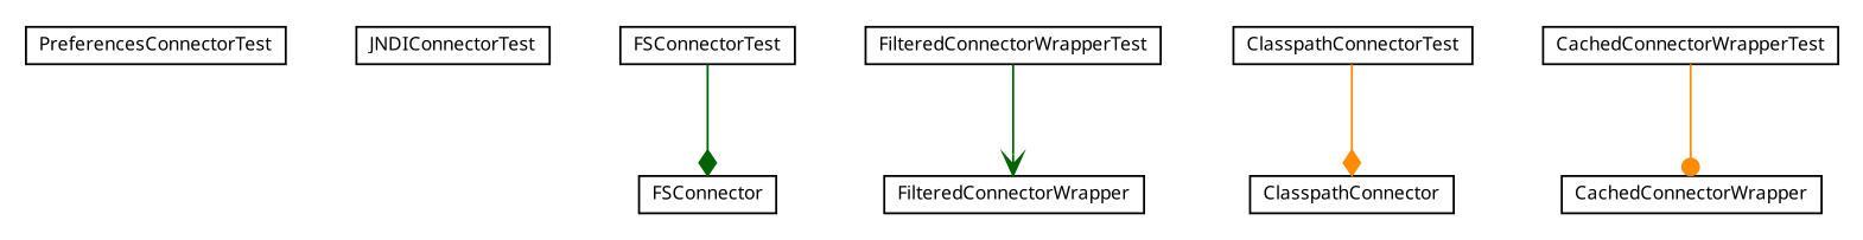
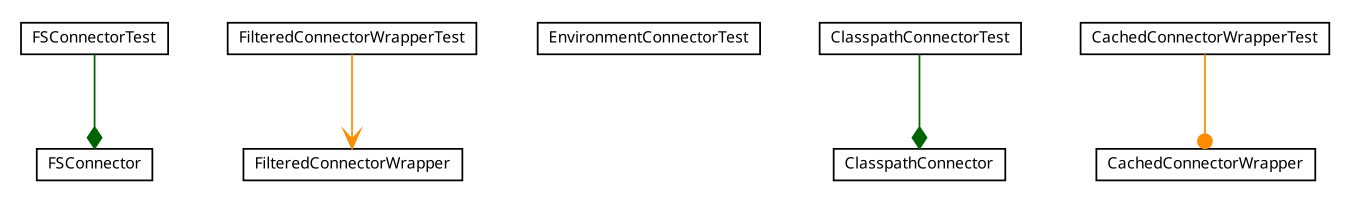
  digraph {
    fontname="Noto Sans"
    nodesep=0.25
    ranksep=0.5
    node [fontcolor=black fontname="Noto Sans" fontsize=9.0 shape=plaintext]
    edge [arrowhead=diamond color=darkgreen fontcolor=black fontname="Noto Sans" fontsize=10.0 headport=p labelfontname=arial labelfontsize=10 tailport=p]
-   n1 [label=<<table title="org.settings4j.connector.PreferencesConnectorTest" border="0" cellborder="1" cellspacing="0" cellpadding="2" port="p" href="./PreferencesConnectorTest.html"> 		<tr><td><table border="0" cellspacing="0" cellpadding="1"> <tr><td align="center" balign="center"> PreferencesConnectorTest </td></tr> 		</table></td></tr> 		</table>>]
-   n2 [label=<<table title="org.settings4j.connector.JNDIConnectorTest" border="0" cellborder="1" cellspacing="0" cellpadding="2" port="p" href="./JNDIConnectorTest.html"> 		<tr><td><table border="0" cellspacing="0" cellpadding="1"> <tr><td align="center" balign="center"> JNDIConnectorTest </td></tr> 		</table></td></tr> 		</table>>]
    n3 [label=<<table title="org.settings4j.connector.FSConnectorTest" border="0" cellborder="1" cellspacing="0" cellpadding="2" port="p" href="./FSConnectorTest.html"> 		<tr><td><table border="0" cellspacing="0" cellpadding="1"> <tr><td align="center" balign="center"> FSConnectorTest </td></tr> 		</table></td></tr> 		</table>>]
    n4 [label=<<table title="org.settings4j.connector.FSConnector" border="0" cellborder="1" cellspacing="0" cellpadding="2" port="p"> 		<tr><td><table border="0" cellspacing="0" cellpadding="1"> <tr><td align="center" balign="center"> FSConnector </td></tr> 		</table></td></tr> 		</table>>]
    n5 [label=<<table title="org.settings4j.connector.FilteredConnectorWrapperTest" border="0" cellborder="1" cellspacing="0" cellpadding="2" port="p" href="./FilteredConnectorWrapperTest.html"> 		<tr><td><table border="0" cellspacing="0" cellpadding="1"> <tr><td align="center" balign="center"> FilteredConnectorWrapperTest </td></tr> 		</table></td></tr> 		</table>>]
    n6 [label=<<table title="org.settings4j.connector.FilteredConnectorWrapper" border="0" cellborder="1" cellspacing="0" cellpadding="2" port="p"> 		<tr><td><table border="0" cellspacing="0" cellpadding="1"> <tr><td align="center" balign="center"> FilteredConnectorWrapper </td></tr> 		</table></td></tr> 		</table>>]
+   n7 [label=<<table title="org.settings4j.connector.EnvironmentConnectorTest" border="0" cellborder="1" cellspacing="0" cellpadding="2" port="p" href="./EnvironmentConnectorTest.html"> 		<tr><td><table border="0" cellspacing="0" cellpadding="1"> <tr><td align="center" balign="center"> EnvironmentConnectorTest </td></tr> 		</table></td></tr> 		</table>>]
    n8 [label=<<table title="org.settings4j.connector.ClasspathConnectorTest" border="0" cellborder="1" cellspacing="0" cellpadding="2" port="p" href="./ClasspathConnectorTest.html"> 		<tr><td><table border="0" cellspacing="0" cellpadding="1"> <tr><td align="center" balign="center"> ClasspathConnectorTest </td></tr> 		</table></td></tr> 		</table>>]
    n9 [label=<<table title="org.settings4j.connector.ClasspathConnector" border="0" cellborder="1" cellspacing="0" cellpadding="2" port="p"> 		<tr><td><table border="0" cellspacing="0" cellpadding="1"> <tr><td align="center" balign="center"> ClasspathConnector </td></tr> 		</table></td></tr> 		</table>>]
    n10 [label=<<table title="org.settings4j.connector.CachedConnectorWrapperTest" border="0" cellborder="1" cellspacing="0" cellpadding="2" port="p" href="./CachedConnectorWrapperTest.html"> 		<tr><td><table border="0" cellspacing="0" cellpadding="1"> <tr><td align="center" balign="center"> CachedConnectorWrapperTest </td></tr> 		</table></td></tr> 		</table>>]
    n11 [label=<<table title="org.settings4j.connector.CachedConnectorWrapper" border="0" cellborder="1" cellspacing="0" cellpadding="2" port="p"> 		<tr><td><table border="0" cellspacing="0" cellpadding="1"> <tr><td align="center" balign="center"> CachedConnectorWrapper </td></tr> 		</table></td></tr> 		</table>>]
    n3 -> n4
-   n5 -> n6 [arrowhead=vee]
-   n8 -> n9 [color=darkorange]
+   n5 -> n6 [arrowhead=vee color=darkorange]
+   n8 -> n9
    n10 -> n11 [arrowhead=dot color=darkorange]
  }
